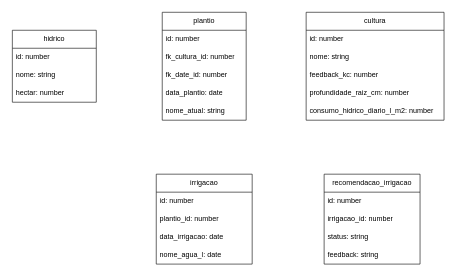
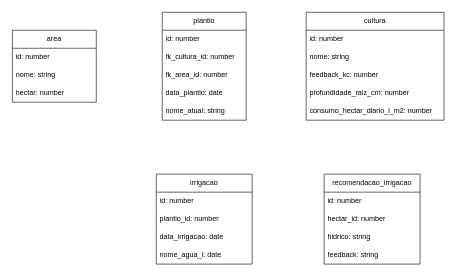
  <mxCell id="0" />
  <mxCell id="1" parent="0" />
- <mxCell id="2" value="hidrico" style="swimlane;fontStyle=0;childLayout=stackLayout;horizontal=1;startSize=30;horizontalStack=0;resizeParent=1;resizeParentMax=0;resizeLast=0;collapsible=1;marginBottom=0;whiteSpace=wrap;html=1;" vertex="1" parent="1"><mxGeometry x="20" y="50" width="140" height="120" as="geometry" /></mxCell>
+ <mxCell id="2" value="area" style="swimlane;fontStyle=0;childLayout=stackLayout;horizontal=1;startSize=30;horizontalStack=0;resizeParent=1;resizeParentMax=0;resizeLast=0;collapsible=1;marginBottom=0;whiteSpace=wrap;html=1;" vertex="1" parent="1"><mxGeometry x="20" y="50" width="140" height="120" as="geometry" /></mxCell>
  <mxCell id="3" value="id: number" style="text;strokeColor=none;fillColor=none;align=left;verticalAlign=middle;spacingLeft=4;spacingRight=4;overflow=hidden;points=[[0,0.5],[1,0.5]];portConstraint=eastwest;rotatable=0;whiteSpace=wrap;html=1;" vertex="1" parent="2"><mxGeometry y="30" width="140" height="30" as="geometry" /></mxCell>
  <mxCell id="4" value="nome: string" style="text;strokeColor=none;fillColor=none;align=left;verticalAlign=middle;spacingLeft=4;spacingRight=4;overflow=hidden;points=[[0,0.5],[1,0.5]];portConstraint=eastwest;rotatable=0;whiteSpace=wrap;html=1;" vertex="1" parent="2"><mxGeometry y="60" width="140" height="30" as="geometry" /></mxCell>
  <mxCell id="5" value="hectar: number" style="text;strokeColor=none;fillColor=none;align=left;verticalAlign=middle;spacingLeft=4;spacingRight=4;overflow=hidden;points=[[0,0.5],[1,0.5]];portConstraint=eastwest;rotatable=0;whiteSpace=wrap;html=1;" vertex="1" parent="2"><mxGeometry y="90" width="140" height="30" as="geometry" /></mxCell>
  <mxCell id="6" value="cultura" style="swimlane;fontStyle=0;childLayout=stackLayout;horizontal=1;startSize=30;horizontalStack=0;resizeParent=1;resizeParentMax=0;resizeLast=0;collapsible=1;marginBottom=0;whiteSpace=wrap;html=1;" vertex="1" parent="1"><mxGeometry x="510" y="20" width="230" height="180" as="geometry" /></mxCell>
  <mxCell id="7" value="id: number" style="text;strokeColor=none;fillColor=none;align=left;verticalAlign=middle;spacingLeft=4;spacingRight=4;overflow=hidden;points=[[0,0.5],[1,0.5]];portConstraint=eastwest;rotatable=0;whiteSpace=wrap;html=1;" vertex="1" parent="6"><mxGeometry y="30" width="230" height="30" as="geometry" /></mxCell>
  <mxCell id="8" value="nome: string" style="text;strokeColor=none;fillColor=none;align=left;verticalAlign=middle;spacingLeft=4;spacingRight=4;overflow=hidden;points=[[0,0.5],[1,0.5]];portConstraint=eastwest;rotatable=0;whiteSpace=wrap;html=1;" vertex="1" parent="6"><mxGeometry y="60" width="230" height="30" as="geometry" /></mxCell>
  <mxCell id="9" value="feedback_kc: number" style="text;strokeColor=none;fillColor=none;align=left;verticalAlign=middle;spacingLeft=4;spacingRight=4;overflow=hidden;points=[[0,0.5],[1,0.5]];portConstraint=eastwest;rotatable=0;whiteSpace=wrap;html=1;" vertex="1" parent="6"><mxGeometry y="90" width="230" height="30" as="geometry" /></mxCell>
  <mxCell id="10" value="profundidade_raiz_cm: number" style="text;strokeColor=none;fillColor=none;align=left;verticalAlign=middle;spacingLeft=4;spacingRight=4;overflow=hidden;points=[[0,0.5],[1,0.5]];portConstraint=eastwest;rotatable=0;whiteSpace=wrap;html=1;" vertex="1" parent="6"><mxGeometry y="120" width="230" height="30" as="geometry" /></mxCell>
- <mxCell id="11" value="consumo_hidrico_diario_l_m2: number" style="text;strokeColor=none;fillColor=none;align=left;verticalAlign=middle;spacingLeft=4;spacingRight=4;overflow=hidden;points=[[0,0.5],[1,0.5]];portConstraint=eastwest;rotatable=0;whiteSpace=wrap;html=1;" vertex="1" parent="6"><mxGeometry y="150" width="230" height="30" as="geometry" /></mxCell>
+ <mxCell id="11" value="consumo_hectar_diario_l_m2: number" style="text;strokeColor=none;fillColor=none;align=left;verticalAlign=middle;spacingLeft=4;spacingRight=4;overflow=hidden;points=[[0,0.5],[1,0.5]];portConstraint=eastwest;rotatable=0;whiteSpace=wrap;html=1;" vertex="1" parent="6"><mxGeometry y="150" width="230" height="30" as="geometry" /></mxCell>
  <mxCell id="12" value="plantio" style="swimlane;fontStyle=0;childLayout=stackLayout;horizontal=1;startSize=30;horizontalStack=0;resizeParent=1;resizeParentMax=0;resizeLast=0;collapsible=1;marginBottom=0;whiteSpace=wrap;html=1;" vertex="1" parent="1"><mxGeometry x="270" y="20" width="140" height="180" as="geometry" /></mxCell>
  <mxCell id="13" value="id: number" style="text;strokeColor=none;fillColor=none;align=left;verticalAlign=middle;spacingLeft=4;spacingRight=4;overflow=hidden;points=[[0,0.5],[1,0.5]];portConstraint=eastwest;rotatable=0;whiteSpace=wrap;html=1;" vertex="1" parent="12"><mxGeometry y="30" width="140" height="30" as="geometry" /></mxCell>
  <mxCell id="14" value="fk_cultura_id: number" style="text;strokeColor=none;fillColor=none;align=left;verticalAlign=middle;spacingLeft=4;spacingRight=4;overflow=hidden;points=[[0,0.5],[1,0.5]];portConstraint=eastwest;rotatable=0;whiteSpace=wrap;html=1;" vertex="1" parent="12"><mxGeometry y="60" width="140" height="30" as="geometry" /></mxCell>
- <mxCell id="15" value="fk_date_id: number" style="text;strokeColor=none;fillColor=none;align=left;verticalAlign=middle;spacingLeft=4;spacingRight=4;overflow=hidden;points=[[0,0.5],[1,0.5]];portConstraint=eastwest;rotatable=0;whiteSpace=wrap;html=1;" vertex="1" parent="12"><mxGeometry y="90" width="140" height="30" as="geometry" /></mxCell>
+ <mxCell id="15" value="fk_area_id: number" style="text;strokeColor=none;fillColor=none;align=left;verticalAlign=middle;spacingLeft=4;spacingRight=4;overflow=hidden;points=[[0,0.5],[1,0.5]];portConstraint=eastwest;rotatable=0;whiteSpace=wrap;html=1;" vertex="1" parent="12"><mxGeometry y="90" width="140" height="30" as="geometry" /></mxCell>
  <mxCell id="16" value="data_plantio: date" style="text;strokeColor=none;fillColor=none;align=left;verticalAlign=middle;spacingLeft=4;spacingRight=4;overflow=hidden;points=[[0,0.5],[1,0.5]];portConstraint=eastwest;rotatable=0;whiteSpace=wrap;html=1;" vertex="1" parent="12"><mxGeometry y="120" width="140" height="30" as="geometry" /></mxCell>
  <mxCell id="17" value="nome_atual: string" style="text;strokeColor=none;fillColor=none;align=left;verticalAlign=middle;spacingLeft=4;spacingRight=4;overflow=hidden;points=[[0,0.5],[1,0.5]];portConstraint=eastwest;rotatable=0;whiteSpace=wrap;html=1;" vertex="1" parent="12"><mxGeometry y="150" width="140" height="30" as="geometry" /></mxCell>
  <mxCell id="18" value="irrigacao" style="swimlane;fontStyle=0;childLayout=stackLayout;horizontal=1;startSize=30;horizontalStack=0;resizeParent=1;resizeParentMax=0;resizeLast=0;collapsible=1;marginBottom=0;whiteSpace=wrap;html=1;" vertex="1" parent="1"><mxGeometry x="260" y="290" width="160" height="150" as="geometry" /></mxCell>
  <mxCell id="19" value="id: number" style="text;strokeColor=none;fillColor=none;align=left;verticalAlign=middle;spacingLeft=4;spacingRight=4;overflow=hidden;points=[[0,0.5],[1,0.5]];portConstraint=eastwest;rotatable=0;whiteSpace=wrap;html=1;" vertex="1" parent="18"><mxGeometry y="30" width="160" height="30" as="geometry" /></mxCell>
  <mxCell id="20" value="plantio_id: number" style="text;strokeColor=none;fillColor=none;align=left;verticalAlign=middle;spacingLeft=4;spacingRight=4;overflow=hidden;points=[[0,0.5],[1,0.5]];portConstraint=eastwest;rotatable=0;whiteSpace=wrap;html=1;" vertex="1" parent="18"><mxGeometry y="60" width="160" height="30" as="geometry" /></mxCell>
  <mxCell id="21" value="data_irrigacao: date" style="text;strokeColor=none;fillColor=none;align=left;verticalAlign=middle;spacingLeft=4;spacingRight=4;overflow=hidden;points=[[0,0.5],[1,0.5]];portConstraint=eastwest;rotatable=0;whiteSpace=wrap;html=1;" vertex="1" parent="18"><mxGeometry y="90" width="160" height="30" as="geometry" /></mxCell>
  <mxCell id="22" value="nome_agua_l: date" style="text;strokeColor=none;fillColor=none;align=left;verticalAlign=middle;spacingLeft=4;spacingRight=4;overflow=hidden;points=[[0,0.5],[1,0.5]];portConstraint=eastwest;rotatable=0;whiteSpace=wrap;html=1;" vertex="1" parent="18"><mxGeometry y="120" width="160" height="30" as="geometry" /></mxCell>
  <mxCell id="23" value="recomendacao_irrigacao" style="swimlane;fontStyle=0;childLayout=stackLayout;horizontal=1;startSize=30;horizontalStack=0;resizeParent=1;resizeParentMax=0;resizeLast=0;collapsible=1;marginBottom=0;whiteSpace=wrap;html=1;" vertex="1" parent="1"><mxGeometry x="540" y="290" width="160" height="150" as="geometry" /></mxCell>
  <mxCell id="24" value="id: number" style="text;strokeColor=none;fillColor=none;align=left;verticalAlign=middle;spacingLeft=4;spacingRight=4;overflow=hidden;points=[[0,0.5],[1,0.5]];portConstraint=eastwest;rotatable=0;whiteSpace=wrap;html=1;" vertex="1" parent="23"><mxGeometry y="30" width="160" height="30" as="geometry" /></mxCell>
- <mxCell id="25" value="irrigacao_id: number" style="text;strokeColor=none;fillColor=none;align=left;verticalAlign=middle;spacingLeft=4;spacingRight=4;overflow=hidden;points=[[0,0.5],[1,0.5]];portConstraint=eastwest;rotatable=0;whiteSpace=wrap;html=1;" vertex="1" parent="23"><mxGeometry y="60" width="160" height="30" as="geometry" /></mxCell>
- <mxCell id="26" value="status: string" style="text;strokeColor=none;fillColor=none;align=left;verticalAlign=middle;spacingLeft=4;spacingRight=4;overflow=hidden;points=[[0,0.5],[1,0.5]];portConstraint=eastwest;rotatable=0;whiteSpace=wrap;html=1;" vertex="1" parent="23"><mxGeometry y="90" width="160" height="30" as="geometry" /></mxCell>
+ <mxCell id="25" value="hectar_id: number" style="text;strokeColor=none;fillColor=none;align=left;verticalAlign=middle;spacingLeft=4;spacingRight=4;overflow=hidden;points=[[0,0.5],[1,0.5]];portConstraint=eastwest;rotatable=0;whiteSpace=wrap;html=1;" vertex="1" parent="23"><mxGeometry y="60" width="160" height="30" as="geometry" /></mxCell>
+ <mxCell id="26" value="hidrico: string" style="text;strokeColor=none;fillColor=none;align=left;verticalAlign=middle;spacingLeft=4;spacingRight=4;overflow=hidden;points=[[0,0.5],[1,0.5]];portConstraint=eastwest;rotatable=0;whiteSpace=wrap;html=1;" vertex="1" parent="23"><mxGeometry y="90" width="160" height="30" as="geometry" /></mxCell>
  <mxCell id="27" value="feedback: string" style="text;strokeColor=none;fillColor=none;align=left;verticalAlign=middle;spacingLeft=4;spacingRight=4;overflow=hidden;points=[[0,0.5],[1,0.5]];portConstraint=eastwest;rotatable=0;whiteSpace=wrap;html=1;" vertex="1" parent="23"><mxGeometry y="120" width="160" height="30" as="geometry" /></mxCell>
